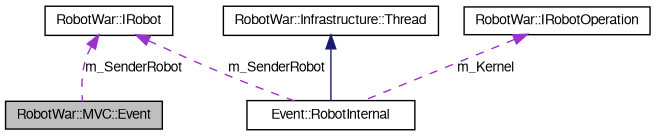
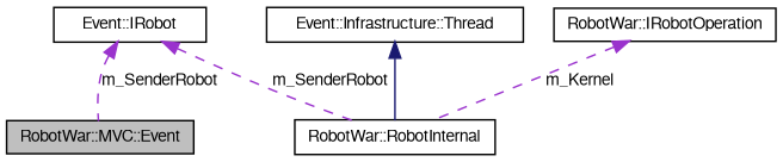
  digraph {
    node [color=black fillcolor=white fontname=FreeSans fontsize=10 shape=record style=filled]
    edge [color=darkorchid3 dir=back fontname=FreeSans fontsize=10 labelfontname=FreeSans labelfontsize=10 style=dashed]
    n1 [fillcolor=grey75 fontcolor=black height=0.2 label="RobotWar::MVC::Event" width=0.4]
-   n2 [height=0.2 label="Event::RobotInternal" width=0.4]
-   n3 [height=0.2 label="RobotWar::Infrastructure::Thread" width=0.4]
-   n4 [height=0.2 label="RobotWar::IRobot" width=0.4]
+   n2 [height=0.2 label="RobotWar::RobotInternal" width=0.4]
+   n3 [height=0.2 label="Event::Infrastructure::Thread" width=0.4]
+   n4 [height=0.2 label="Event::IRobot" width=0.4]
    n5 [height=0.2 label="RobotWar::IRobotOperation" width=0.4]
    n3 -> n2 [color=midnightblue style=solid]
    n4 -> n1 [label=m_SenderRobot]
    n4 -> n2 [label=m_SenderRobot]
    n5 -> n2 [label=m_Kernel]
  }
